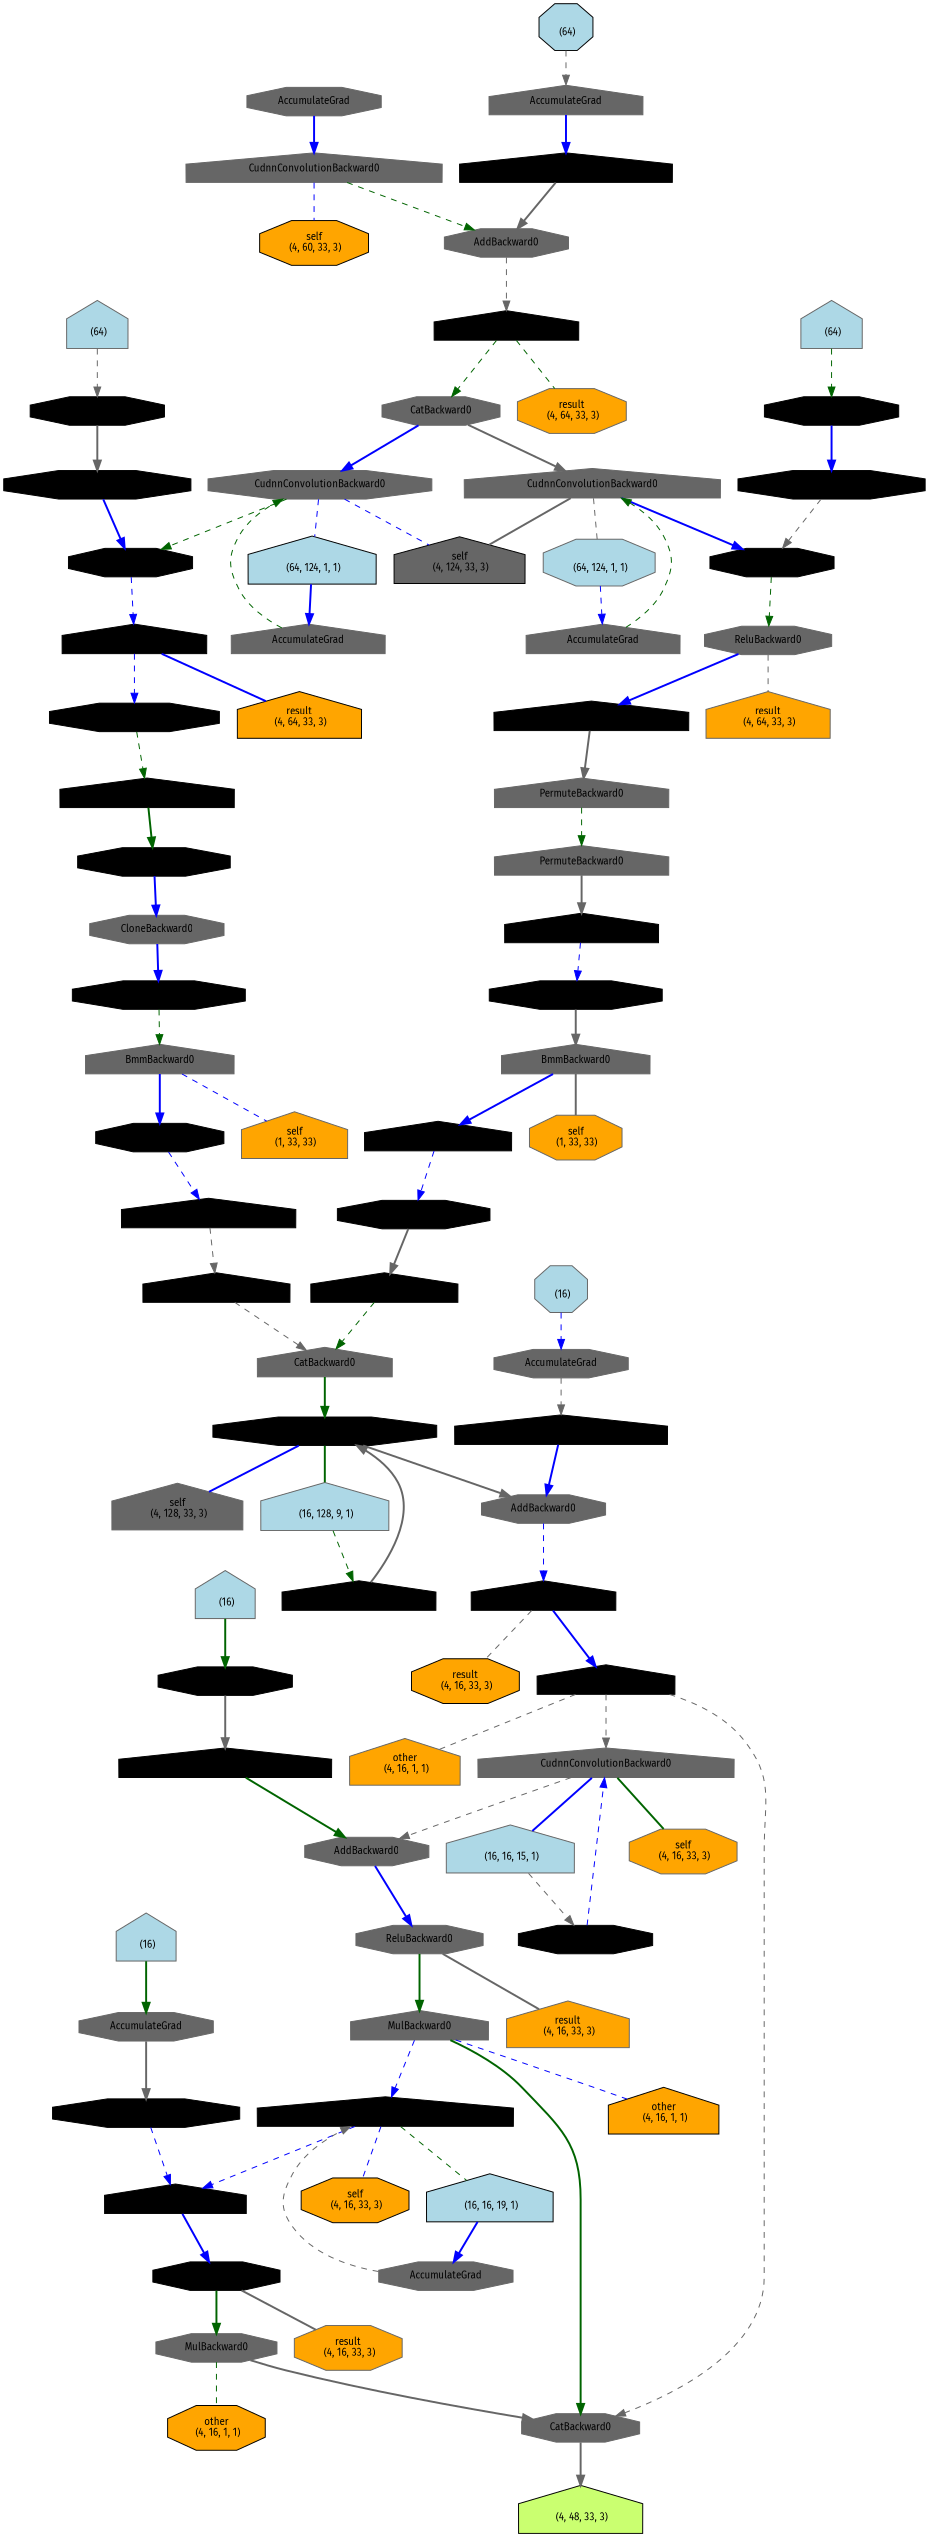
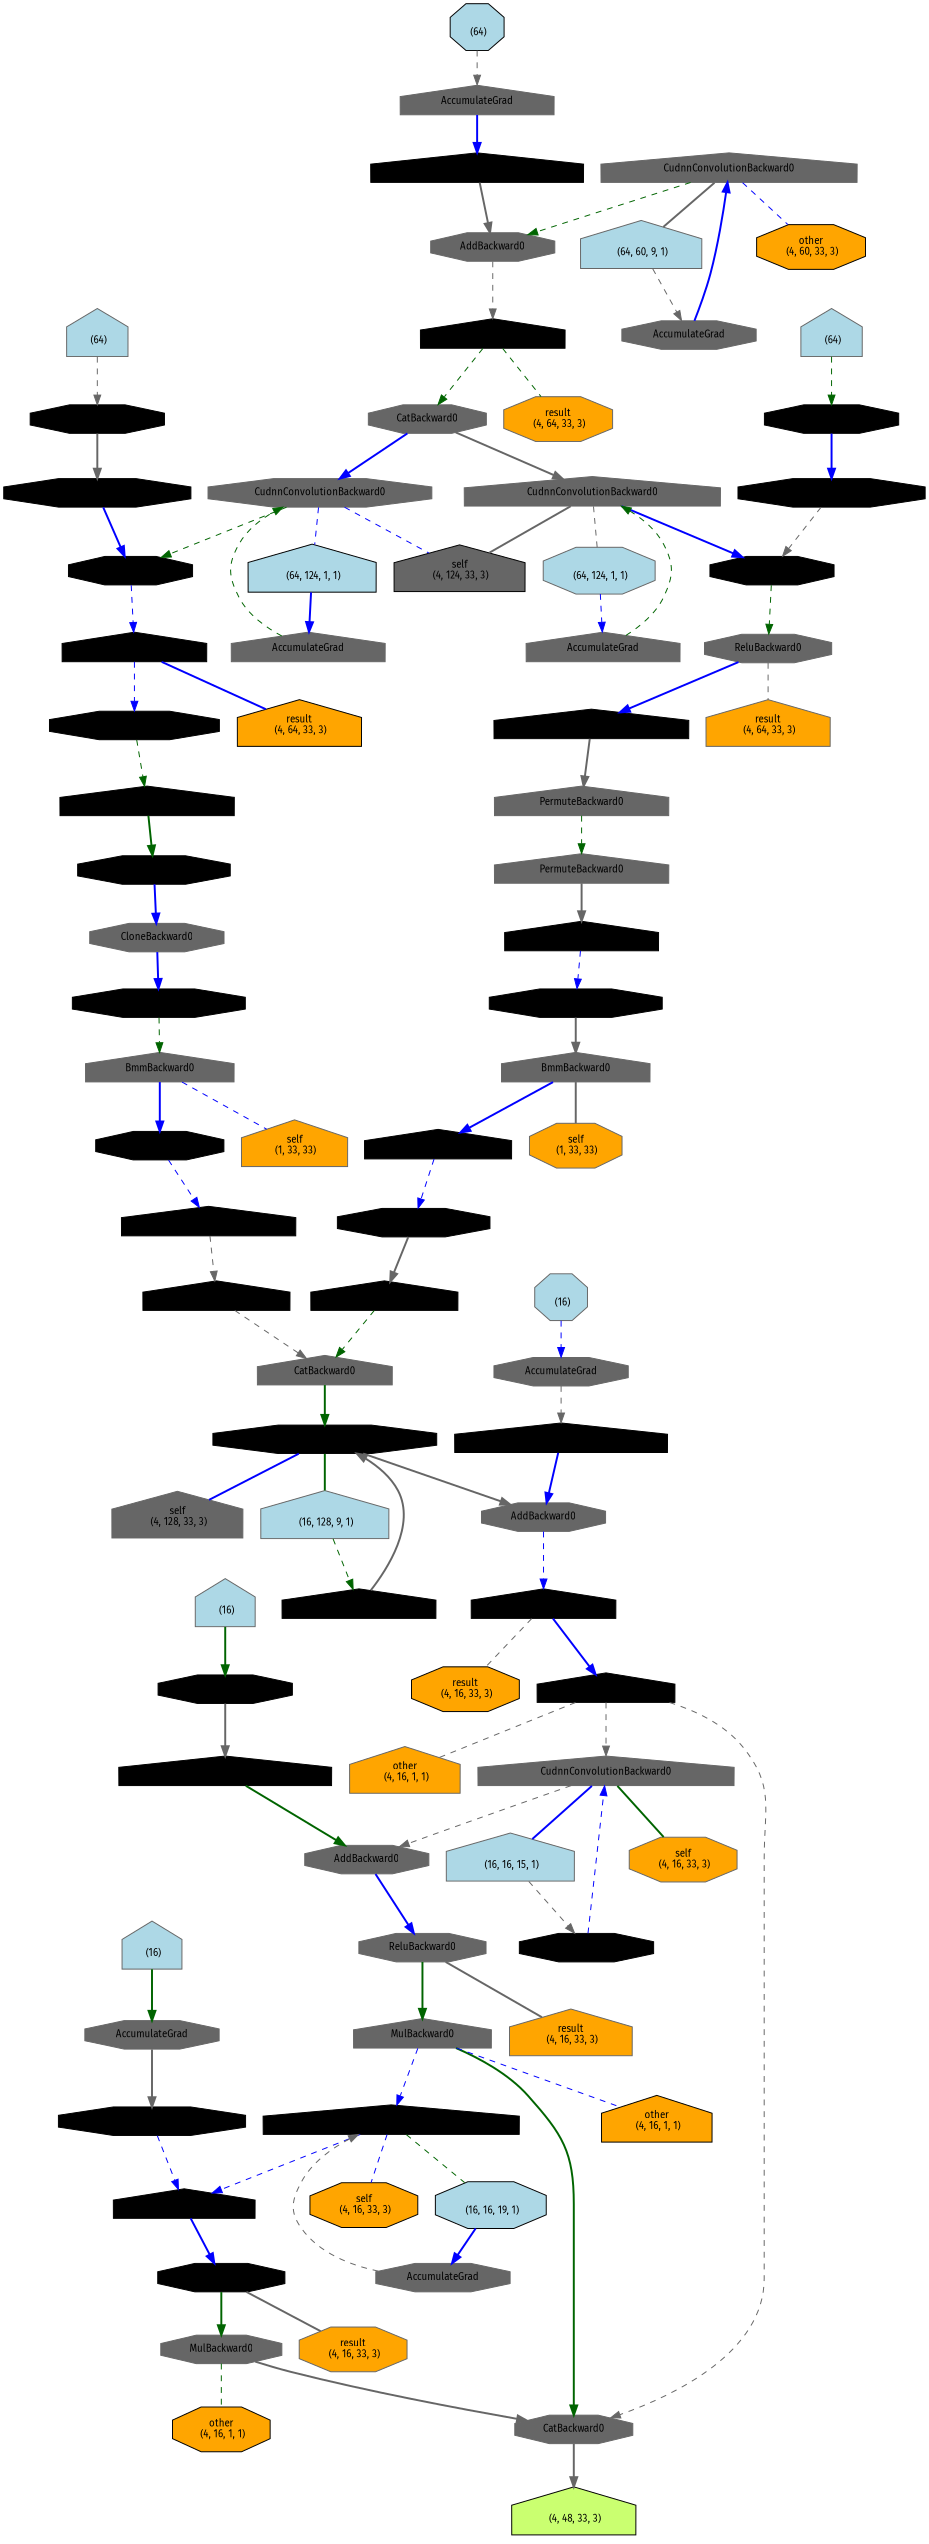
  digraph {
    fontname="Fira Sans"
    node [align=left color=black fontname="Fira Sans" fontsize=10 ranksep=0.1 shape=house style=filled]
    edge [color=blue fontname="Fira Sans" style=dashed]
    n1 [fillcolor=darkolivegreen1 height=0.2 label="\n (4, 48, 33, 3)"]
    n2 [color=gray40 height=0.2 label=CatBackward0 shape=octagon]
    n3 [height=0.2 label=MulBackward0]
    n4 [color=gray40 fillcolor=orange height=0.2 label="other\n (4, 16, 1, 1)"]
    n5 [color=gray40 height=0.2 label=CudnnConvolutionBackward0]
    n6 [color=gray40 height=0.2 label=AddBackward0 shape=octagon]
    n7 [color=gray40 fillcolor=orange height=0.2 label="self\n (4, 16, 33, 3)" shape=octagon]
    n8 [color=gray40 fillcolor=lightblue height=0.2 label="\n (16, 16, 15, 1)"]
    n9 [height=0.2 label=ReluBackward0]
    n10 [fillcolor=orange height=0.2 label="result\n (4, 16, 33, 3)" shape=octagon]
    n11 [color=gray40 height=0.2 label=AddBackward0 shape=octagon]
    n12 [height=0.2 label=CudnnConvolutionBackward0 shape=octagon]
    n13 [color=gray40 fillcolor=gray40 height=0.2 label="self\n (4, 128, 33, 3)"]
    n14 [color=gray40 fillcolor=lightblue height=0.2 label="\n (16, 128, 9, 1)"]
    n15 [height=0.2 label=AccumulateGrad]
    n16 [color=gray40 height=0.2 label=CatBackward0]
    n17 [height=0.2 label=ViewBackward0]
    n18 [height=0.2 label=PermuteBackward0 shape=octagon]
    n19 [height=0.2 label=ViewBackward0]
    n20 [color=gray40 height=0.2 label=BmmBackward0]
    n21 [color=gray40 fillcolor=orange height=0.2 label="self\n (1, 33, 33)" shape=octagon]
    n22 [height=0.2 label=UnsafeViewBackward0 shape=octagon]
    n23 [height=0.2 label=CloneBackward0]
    n24 [color=gray40 height=0.2 label=PermuteBackward0]
    n25 [color=gray40 height=0.2 label=PermuteBackward0]
    n26 [height=0.2 label=UnsqueezeBackward0]
    n27 [color=gray40 height=0.2 label=ReluBackward0 shape=octagon]
    n28 [color=gray40 fillcolor=orange height=0.2 label="result\n (4, 64, 33, 3)"]
    n29 [height=0.2 label=AddBackward0 shape=octagon]
    n30 [color=gray40 height=0.2 label=CudnnConvolutionBackward0]
    n31 [fillcolor=gray40 height=0.2 label="self\n (4, 124, 33, 3)"]
    n32 [color=gray40 fillcolor=lightblue height=0.2 label="\n (64, 124, 1, 1)" shape=octagon]
    n33 [color=gray40 height=0.2 label=AccumulateGrad]
    n34 [color=gray40 height=0.2 label=CatBackward0 shape=octagon]
    n35 [color=gray40 height=0.2 label=CudnnConvolutionBackward0 shape=octagon]
    n36 [height=0.2 label=AddBackward0 shape=octagon]
    n37 [fillcolor=lightblue height=0.2 label="\n (64, 124, 1, 1)"]
    n38 [height=0.2 label=ReluBackward0]
    n39 [color=gray40 fillcolor=orange height=0.2 label="result\n (4, 64, 33, 3)" shape=octagon]
    n40 [color=gray40 height=0.2 label=AddBackward0 shape=octagon]
    n41 [color=gray40 height=0.2 label=CudnnConvolutionBackward0]
-   n42 [fillcolor=orange height=0.2 label="self\n (4, 60, 33, 3)" shape=octagon]
+   n42 [fillcolor=orange height=0.2 label="other\n (4, 60, 33, 3)" shape=octagon]
+   n43 [color=gray40 fillcolor=lightblue height=0.2 label="\n (64, 60, 9, 1)"]
    n44 [color=gray40 height=0.2 label=AccumulateGrad shape=octagon]
    n45 [height=0.2 label=ReshapeAliasBackward0]
    n46 [color=gray40 height=0.2 label=AccumulateGrad]
    n47 [fillcolor=lightblue height=0.2 label="\n (64)" shape=octagon]
    n48 [height=0.2 label=ReshapeAliasBackward0 shape=octagon]
    n49 [height=0.2 label=AccumulateGrad shape=octagon]
    n50 [color=gray40 fillcolor=lightblue height=0.2 label="\n (64)"]
    n51 [height=0.2 label=ViewBackward0]
    n52 [height=0.2 label=PermuteBackward0]
    n53 [height=0.2 label=ViewBackward0 shape=octagon]
    n54 [color=gray40 height=0.2 label=BmmBackward0]
    n55 [color=gray40 fillcolor=orange height=0.2 label="self\n (1, 33, 33)"]
    n56 [height=0.2 label=UnsafeViewBackward0 shape=octagon]
    n57 [color=gray40 height=0.2 label=CloneBackward0 shape=octagon]
    n58 [height=0.2 label=PermuteBackward0 shape=octagon]
    n59 [height=0.2 label=PermuteBackward0]
    n60 [height=0.2 label=UnsqueezeBackward0 shape=octagon]
    n61 [height=0.2 label=ReluBackward0]
    n62 [fillcolor=orange height=0.2 label="result\n (4, 64, 33, 3)"]
    n63 [color=gray40 height=0.2 label=AccumulateGrad]
    n64 [height=0.2 label=ReshapeAliasBackward0 shape=octagon]
    n65 [height=0.2 label=AccumulateGrad shape=octagon]
    n66 [color=gray40 fillcolor=lightblue height=0.2 label="\n (64)"]
    n67 [height=0.2 label=ReshapeAliasBackward0]
    n68 [color=gray40 height=0.2 label=AccumulateGrad shape=octagon]
    n69 [color=gray40 fillcolor=lightblue height=0.2 label="\n (16)" shape=octagon]
    n70 [color=gray40 height=0.2 label=MulBackward0]
    n71 [fillcolor=orange height=0.2 label="other\n (4, 16, 1, 1)"]
    n72 [height=0.2 label=CudnnConvolutionBackward0]
    n73 [height=0.2 label=AddBackward0]
    n74 [fillcolor=orange height=0.2 label="self\n (4, 16, 33, 3)" shape=octagon]
-   n75 [fillcolor=lightblue height=0.2 label="\n (16, 16, 19, 1)"]
+   n75 [fillcolor=lightblue height=0.2 label="\n (16, 16, 19, 1)" shape=octagon]
    n76 [color=gray40 height=0.2 label=ReluBackward0 shape=octagon]
    n77 [color=gray40 fillcolor=orange height=0.2 label="result\n (4, 16, 33, 3)"]
    n78 [height=0.2 label=AccumulateGrad shape=octagon]
    n79 [height=0.2 label=ReshapeAliasBackward0]
    n80 [height=0.2 label=AccumulateGrad shape=octagon]
    n81 [color=gray40 fillcolor=lightblue height=0.2 label="\n (16)"]
    n82 [color=gray40 height=0.2 label=MulBackward0 shape=octagon]
    n83 [fillcolor=orange height=0.2 label="other\n (4, 16, 1, 1)" shape=octagon]
    n84 [height=0.2 label=ReluBackward0 shape=octagon]
    n85 [color=gray40 fillcolor=orange height=0.2 label="result\n (4, 16, 33, 3)" shape=octagon]
    n86 [color=gray40 height=0.2 label=AccumulateGrad shape=octagon]
    n87 [height=0.2 label=ReshapeAliasBackward0 shape=octagon]
    n88 [color=gray40 height=0.2 label=AccumulateGrad shape=octagon]
    n89 [color=gray40 fillcolor=lightblue height=0.2 label="\n (16)"]
    n2 -> n1 [color=gray40 style=bold]
    n3 -> n2 [color=gray40]
    n3 -> n4 [color=gray40 dir=none]
    n3 -> n5 [color=gray40]
    n5 -> n6 [color=gray40]
    n5 -> n7 [color=darkgreen dir=none style=bold]
    n5 -> n8 [dir=none style=bold]
    n6 -> n76 [style=bold]
    n8 -> n78 [color=gray40]
    n9 -> n3 [style=bold]
    n9 -> n10 [color=gray40 dir=none]
    n11 -> n9
    n12 -> n11 [color=gray40 style=bold]
    n12 -> n13 [dir=none style=bold]
    n12 -> n14 [color=darkgreen dir=none style=bold]
    n14 -> n15 [color=darkgreen]
    n15 -> n12 [color=gray40 style=bold]
    n16 -> n12 [color=darkgreen style=bold]
    n17 -> n16 [color=darkgreen]
    n18 -> n17 [color=gray40 style=bold]
    n19 -> n18
    n20 -> n19 [style=bold]
    n20 -> n21 [color=gray40 dir=none style=bold]
    n22 -> n20 [color=gray40 style=bold]
    n23 -> n22
    n24 -> n23 [color=gray40 style=bold]
    n25 -> n24 [color=darkgreen]
    n26 -> n25 [color=gray40 style=bold]
    n27 -> n26 [style=bold]
    n27 -> n28 [color=gray40 dir=none]
    n29 -> n27 [color=darkgreen]
    n30 -> n29 [style=bold]
    n30 -> n31 [color=gray40 dir=none style=bold]
    n30 -> n32 [color=gray40 dir=none]
    n32 -> n33
    n33 -> n30 [color=darkgreen]
    n34 -> n30 [color=gray40 style=bold]
    n34 -> n35 [style=bold]
    n35 -> n31 [dir=none]
    n35 -> n36 [color=darkgreen]
    n35 -> n37 [dir=none]
    n36 -> n61
    n37 -> n63 [style=bold]
    n38 -> n34 [color=darkgreen]
    n38 -> n39 [color=darkgreen dir=none]
    n40 -> n38 [color=gray40]
    n41 -> n40 [color=darkgreen]
    n41 -> n42 [dir=none]
+   n41 -> n43 [color=gray40 dir=none style=bold]
+   n43 -> n44 [color=gray40]
    n44 -> n41 [style=bold]
    n45 -> n40 [color=gray40 style=bold]
    n46 -> n45 [style=bold]
    n47 -> n46 [color=gray40]
    n48 -> n29 [color=gray40]
    n49 -> n48 [style=bold]
    n50 -> n49 [color=darkgreen]
    n51 -> n16 [color=gray40]
    n52 -> n51 [color=gray40]
    n53 -> n52
    n54 -> n53 [style=bold]
    n54 -> n55 [dir=none]
    n56 -> n54 [color=darkgreen]
    n57 -> n56 [style=bold]
    n58 -> n57 [style=bold]
    n59 -> n58 [color=darkgreen style=bold]
    n60 -> n59 [color=darkgreen]
    n61 -> n60
    n61 -> n62 [dir=none style=bold]
    n63 -> n35 [color=darkgreen]
    n64 -> n36 [style=bold]
    n65 -> n64 [color=gray40 style=bold]
    n66 -> n65 [color=gray40]
    n67 -> n11 [style=bold]
    n68 -> n67 [color=gray40]
    n69 -> n68
    n70 -> n2 [color=darkgreen style=bold]
    n70 -> n71 [dir=none]
    n70 -> n72
    n72 -> n73
    n72 -> n74 [dir=none]
    n72 -> n75 [color=darkgreen dir=none]
    n73 -> n84 [style=bold]
    n75 -> n86 [style=bold]
    n76 -> n70 [color=darkgreen style=bold]
    n76 -> n77 [color=gray40 dir=none style=bold]
    n78 -> n5
    n79 -> n6 [color=darkgreen style=bold]
    n80 -> n79 [color=gray40 style=bold]
    n81 -> n80 [color=darkgreen style=bold]
    n82 -> n2 [color=gray40 style=bold]
    n82 -> n83 [color=darkgreen dir=none]
    n84 -> n82 [color=darkgreen style=bold]
    n84 -> n85 [color=gray40 dir=none style=bold]
    n86 -> n72 [color=gray40]
    n87 -> n73
    n88 -> n87 [color=gray40 style=bold]
    n89 -> n88 [color=darkgreen style=bold]
  }
